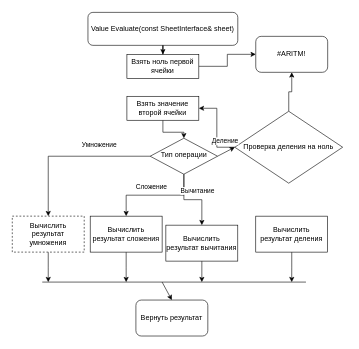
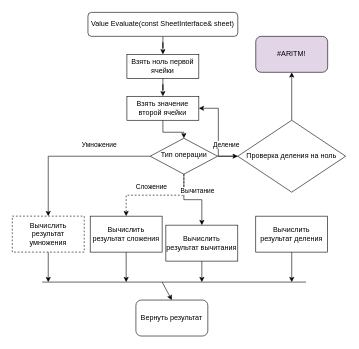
  <mxCell id="0" />
  <mxCell id="1" parent="0" />
  <mxCell id="2" value="" style="edgeStyle=orthogonalEdgeStyle;rounded=0;orthogonalLoop=1;jettySize=auto;html=1;" edge="1" parent="1" source="3" target="18"><mxGeometry relative="1" as="geometry" /></mxCell>
- <mxCell id="3" value="Value Evaluate(const SheetInterface&amp;amp; sheet)" style="rounded=1;whiteSpace=wrap;html=1;fontSize=12;glass=0;strokeWidth=1;shadow=0;" parent="1" vertex="1"><mxGeometry x="146.25" y="20" width="250" height="55" as="geometry" /></mxCell>
+ <mxCell id="3" value="Value Evaluate(const SheetInterface&amp;amp; sheet)" style="rounded=1;whiteSpace=wrap;html=1;fontSize=12;glass=0;strokeWidth=1;shadow=0;" parent="1" vertex="1"><mxGeometry x="146.25" y="20" width="250" height="40" as="geometry" /></mxCell>
  <mxCell id="4" value="" style="edgeStyle=orthogonalEdgeStyle;rounded=0;orthogonalLoop=1;jettySize=auto;html=1;" edge="1" parent="1" source="10" target="22"><mxGeometry relative="1" as="geometry" /></mxCell>
  <mxCell id="5" value="Умножение" style="edgeLabel;html=1;align=center;verticalAlign=middle;resizable=0;points=[];" vertex="1" connectable="0" parent="4"><mxGeometry x="-0.379" y="-1" relative="1" as="geometry"><mxPoint x="-2" y="-19" as="offset" /></mxGeometry></mxCell>
- <mxCell id="6" value="" style="edgeStyle=orthogonalEdgeStyle;rounded=0;orthogonalLoop=1;jettySize=auto;html=1;" edge="1" parent="1" source="10" target="24"><mxGeometry relative="1" as="geometry" /></mxCell>
+ <mxCell id="6" value="" style="edgeStyle=orthogonalEdgeStyle;rounded=0;orthogonalLoop=1;jettySize=auto;html=1;dashed=1;" edge="1" parent="1" source="10" target="24"><mxGeometry relative="1" as="geometry" /></mxCell>
  <mxCell id="7" value="Сложение" style="edgeLabel;html=1;align=center;verticalAlign=middle;resizable=0;points=[];" vertex="1" connectable="0" parent="6"><mxGeometry x="0.086" y="-4" relative="1" as="geometry"><mxPoint y="-11" as="offset" /></mxGeometry></mxCell>
  <mxCell id="8" value="" style="edgeStyle=orthogonalEdgeStyle;rounded=0;orthogonalLoop=1;jettySize=auto;html=1;" edge="1" parent="1" source="10" target="26"><mxGeometry relative="1" as="geometry" /></mxCell>
  <mxCell id="9" value="Вычитание" style="edgeLabel;html=1;align=center;verticalAlign=middle;resizable=0;points=[];" vertex="1" connectable="0" parent="8"><mxGeometry x="0.122" y="-2" relative="1" as="geometry"><mxPoint y="-17" as="offset" /></mxGeometry></mxCell>
  <mxCell id="10" value="Тип операции" style="rhombus;whiteSpace=wrap;html=1;shadow=0;fontFamily=Helvetica;fontSize=12;align=center;strokeWidth=1;spacing=6;spacingTop=-4;" parent="1" vertex="1"><mxGeometry x="250" y="230" width="112.5" height="60" as="geometry" /></mxCell>
  <mxCell id="11" value="" style="edgeStyle=orthogonalEdgeStyle;rounded=0;orthogonalLoop=1;jettySize=auto;html=1;" edge="1" parent="1" source="13" target="14"><mxGeometry relative="1" as="geometry" /></mxCell>
  <mxCell id="12" value="" style="edgeStyle=orthogonalEdgeStyle;rounded=0;orthogonalLoop=1;jettySize=auto;html=1;" edge="1" parent="1" source="13" target="20"><mxGeometry relative="1" as="geometry" /></mxCell>
- <mxCell id="13" value="Проверка деления на ноль" style="rhombus;whiteSpace=wrap;html=1;" vertex="1" parent="1"><mxGeometry x="391.25" y="185" width="180" height="120" as="geometry" /></mxCell>
- <mxCell id="14" value="#ARITM!" style="rounded=1;whiteSpace=wrap;html=1;" vertex="1" parent="1"><mxGeometry x="426.25" y="60" width="120" height="60" as="geometry" /></mxCell>
+ <mxCell id="13" value="Проверка деления на ноль" style="rhombus;whiteSpace=wrap;html=1;" vertex="1" parent="1"><mxGeometry x="396.25" y="200" width="180" height="120" as="geometry" /></mxCell>
+ <mxCell id="14" value="#ARITM!" style="rounded=1;whiteSpace=wrap;html=1;fillColor=#e1d5e7;" vertex="1" parent="1"><mxGeometry x="426.25" y="60" width="120" height="60" as="geometry" /></mxCell>
  <mxCell id="15" value="" style="endArrow=classic;html=1;rounded=0;entryX=0;entryY=0.5;entryDx=0;entryDy=0;exitX=1;exitY=0.5;exitDx=0;exitDy=0;" edge="1" parent="1" source="10" target="13"><mxGeometry width="50" height="50" relative="1" as="geometry"><mxPoint x="372.5" y="480" as="sourcePoint" /><mxPoint x="422.5" y="430" as="targetPoint" /></mxGeometry></mxCell>
  <mxCell id="16" value="Деление" style="edgeLabel;html=1;align=center;verticalAlign=middle;resizable=0;points=[];" vertex="1" connectable="0" parent="15"><mxGeometry x="-0.258" y="-1" relative="1" as="geometry"><mxPoint x="1" y="-21" as="offset" /></mxGeometry></mxCell>
- <mxCell id="17" value="" style="edgeStyle=orthogonalEdgeStyle;rounded=0;orthogonalLoop=1;jettySize=auto;html=1;" edge="1" parent="1" source="18" target="14"><mxGeometry relative="1" as="geometry" /></mxCell>
+ <mxCell id="17" value="" style="edgeStyle=orthogonalEdgeStyle;rounded=0;orthogonalLoop=1;jettySize=auto;html=1;" edge="1" parent="1" source="18" target="20"><mxGeometry relative="1" as="geometry" /></mxCell>
  <mxCell id="18" value="Взять ноль первой ячейки" style="rounded=0;whiteSpace=wrap;html=1;" vertex="1" parent="1"><mxGeometry x="211.25" y="90" width="120" height="40" as="geometry" /></mxCell>
  <mxCell id="19" value="" style="edgeStyle=orthogonalEdgeStyle;rounded=0;orthogonalLoop=1;jettySize=auto;html=1;" edge="1" parent="1" source="20" target="10"><mxGeometry relative="1" as="geometry" /></mxCell>
  <mxCell id="20" value="Взять значение второй ячейки" style="rounded=0;whiteSpace=wrap;html=1;" vertex="1" parent="1"><mxGeometry x="211.25" y="160" width="120" height="40" as="geometry" /></mxCell>
  <mxCell id="21" style="edgeStyle=orthogonalEdgeStyle;rounded=0;orthogonalLoop=1;jettySize=auto;html=1;" edge="1" parent="1" source="22"><mxGeometry relative="1" as="geometry"><mxPoint x="80" y="470" as="targetPoint" /></mxGeometry></mxCell>
  <mxCell id="22" value="Вычислить результат умножения" style="rounded=0;whiteSpace=wrap;html=1;dashed=1;" vertex="1" parent="1"><mxGeometry x="20" y="360" width="120" height="60" as="geometry" /></mxCell>
  <mxCell id="23" style="edgeStyle=orthogonalEdgeStyle;rounded=0;orthogonalLoop=1;jettySize=auto;html=1;" edge="1" parent="1" source="24"><mxGeometry relative="1" as="geometry"><mxPoint x="210" y="470" as="targetPoint" /></mxGeometry></mxCell>
  <mxCell id="24" value="Вычислить результат сложения" style="rounded=0;whiteSpace=wrap;html=1;" vertex="1" parent="1"><mxGeometry x="150" y="360" width="120" height="60" as="geometry" /></mxCell>
  <mxCell id="25" style="edgeStyle=orthogonalEdgeStyle;rounded=0;orthogonalLoop=1;jettySize=auto;html=1;" edge="1" parent="1" source="26"><mxGeometry relative="1" as="geometry"><mxPoint x="336.25" y="470" as="targetPoint" /></mxGeometry></mxCell>
  <mxCell id="26" value="Вычислить результат вычитания" style="rounded=0;whiteSpace=wrap;html=1;" vertex="1" parent="1"><mxGeometry x="276.25" y="375" width="120" height="60" as="geometry" /></mxCell>
  <mxCell id="27" style="edgeStyle=orthogonalEdgeStyle;rounded=0;orthogonalLoop=1;jettySize=auto;html=1;" edge="1" parent="1" source="28"><mxGeometry relative="1" as="geometry"><mxPoint x="486.25" y="470" as="targetPoint" /></mxGeometry></mxCell>
  <mxCell id="28" value="Вычислить результат деления" style="rounded=0;whiteSpace=wrap;html=1;" vertex="1" parent="1"><mxGeometry x="426.25" y="360" width="120" height="60" as="geometry" /></mxCell>
  <mxCell id="29" value="Вернуть результат" style="rounded=1;whiteSpace=wrap;html=1;" vertex="1" parent="1"><mxGeometry x="226.25" y="500" width="120" height="60" as="geometry" /></mxCell>
  <mxCell id="30" value="" style="endArrow=none;html=1;rounded=0;" edge="1" parent="1"><mxGeometry width="50" height="50" relative="1" as="geometry"><mxPoint x="70" y="470" as="sourcePoint" /><mxPoint x="510" y="470" as="targetPoint" /></mxGeometry></mxCell>
  <mxCell id="31" value="" style="endArrow=classic;html=1;rounded=0;entryX=0.5;entryY=0;entryDx=0;entryDy=0;" edge="1" parent="1" target="29"><mxGeometry width="50" height="50" relative="1" as="geometry"><mxPoint x="270" y="470" as="sourcePoint" /><mxPoint x="430" y="370" as="targetPoint" /></mxGeometry></mxCell>
